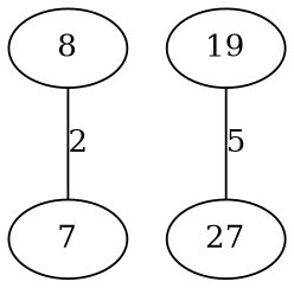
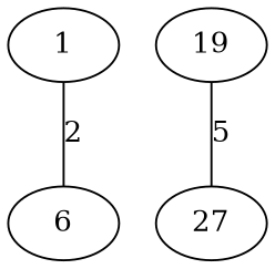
  graph {
-   1 [label=8]
-   7
+   1
+   7 [label=6]
    19
    27
    1 -- 7 [label=2]
    19 -- 27 [label=5]
  }
